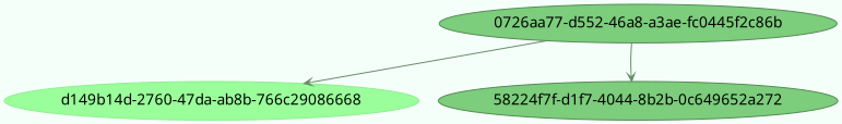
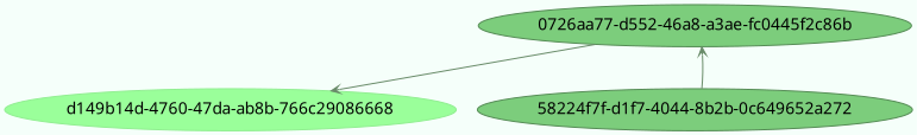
  digraph {
    arrowhead=vee
    bgcolor=mintcream
    fontname=HelveticaNeue
    root="0726aa77-d552-46a8-a3ae-fc0445f2c86b"
    shape=oval
    style=filled
    node [arrowhead=vee color=palegreen4 fillcolor=palegreen3 fontname=HelveticaNeue shape=oval style=filled]
    edge [arrowcolor=black arrowhead=vee arrowsize=0.7 color=darkseagreen4 fontname=HelveticaNeue shape=oval style=filled]
-   "d149b14d-2760-47da-ab8b-766c29086668" [color=palegreen2 fillcolor=palegreen1]
+   "d149b14d-2760-47da-ab8b-766c29086668" [color=palegreen2 fillcolor=palegreen1 label="d149b14d-4760-47da-ab8b-766c29086668"]
    "0726aa77-d552-46a8-a3ae-fc0445f2c86b"
    "58224f7f-d1f7-4044-8b2b-0c649652a272"
    "0726aa77-d552-46a8-a3ae-fc0445f2c86b" -> "d149b14d-2760-47da-ab8b-766c29086668"
-   "0726aa77-d552-46a8-a3ae-fc0445f2c86b" -> "58224f7f-d1f7-4044-8b2b-0c649652a272"
+   "58224f7f-d1f7-4044-8b2b-0c649652a272" -> "0726aa77-d552-46a8-a3ae-fc0445f2c86b"
  }
